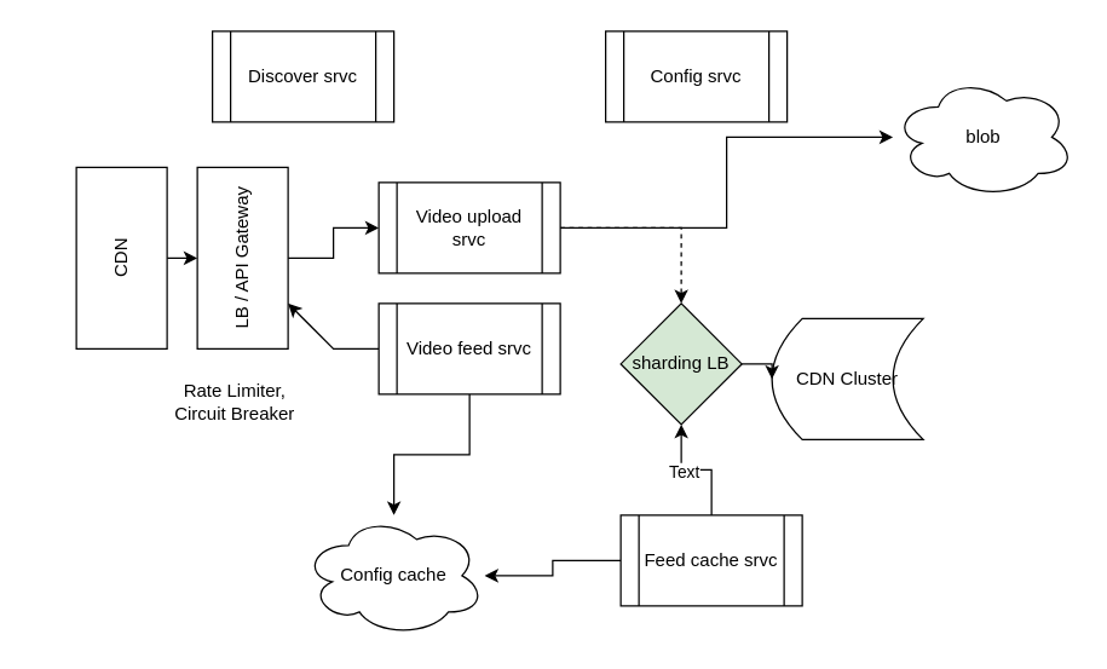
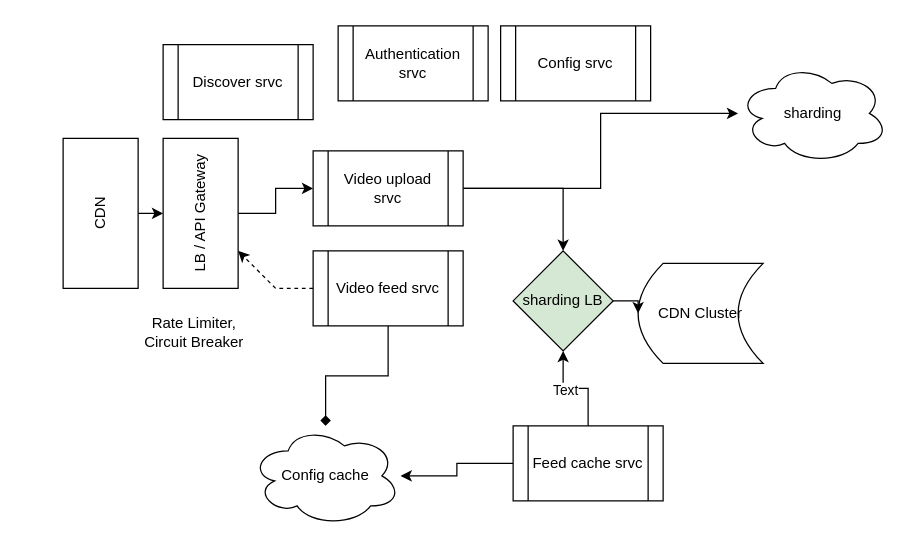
  <mxCell id="0" />
  <mxCell id="1" parent="0" />
  <mxCell id="2" value="" style="edgeStyle=orthogonalEdgeStyle;rounded=0;orthogonalLoop=1;jettySize=auto;html=1;" edge="1" parent="1" source="3" target="8"><mxGeometry relative="1" as="geometry" /></mxCell>
  <mxCell id="3" value="LB / API Gateway" style="rounded=0;whiteSpace=wrap;html=1;rotation=-90;" vertex="1" parent="1"><mxGeometry x="100" y="140" width="120" height="60" as="geometry" /></mxCell>
- <mxCell id="4" value="Discover srvc" style="shape=process;whiteSpace=wrap;html=1;backgroundOutline=1;" vertex="1" parent="1"><mxGeometry x="140" y="20" width="120" height="60" as="geometry" /></mxCell>
+ <mxCell id="4" value="Discover srvc" style="shape=process;whiteSpace=wrap;html=1;backgroundOutline=1;" vertex="1" parent="1"><mxGeometry x="130" y="35" width="120" height="60" as="geometry" /></mxCell>
  <mxCell id="5" value="Config srvc" style="shape=process;whiteSpace=wrap;html=1;backgroundOutline=1;" vertex="1" parent="1"><mxGeometry x="400" y="20" width="120" height="60" as="geometry" /></mxCell>
  <mxCell id="6" value="" style="edgeStyle=orthogonalEdgeStyle;rounded=0;orthogonalLoop=1;jettySize=auto;html=1;" edge="1" parent="1" source="8" target="13"><mxGeometry relative="1" as="geometry" /></mxCell>
- <mxCell id="7" style="edgeStyle=orthogonalEdgeStyle;rounded=0;orthogonalLoop=1;jettySize=auto;html=1;dashed=1;" edge="1" parent="1" source="8" target="24"><mxGeometry relative="1" as="geometry" /></mxCell>
+ <mxCell id="7" style="edgeStyle=orthogonalEdgeStyle;rounded=0;orthogonalLoop=1;jettySize=auto;html=1;" edge="1" parent="1" source="8" target="24"><mxGeometry relative="1" as="geometry" /></mxCell>
  <mxCell id="8" value="Video upload srvc" style="shape=process;whiteSpace=wrap;html=1;backgroundOutline=1;" vertex="1" parent="1"><mxGeometry x="250" y="120" width="120" height="60" as="geometry" /></mxCell>
+ <mxCell id="9" value="Authentication srvc" style="shape=process;whiteSpace=wrap;html=1;backgroundOutline=1;" vertex="1" parent="1"><mxGeometry x="270" y="20" width="120" height="60" as="geometry" /></mxCell>
  <mxCell id="10" value="" style="edgeStyle=orthogonalEdgeStyle;rounded=0;orthogonalLoop=1;jettySize=auto;html=1;" edge="1" parent="1" source="11"><mxGeometry relative="1" as="geometry"><mxPoint x="130" y="170" as="targetPoint" /></mxGeometry></mxCell>
  <mxCell id="11" value="CDN" style="rounded=0;whiteSpace=wrap;html=1;rotation=-90;" vertex="1" parent="1"><mxGeometry x="20" y="140" width="120" height="60" as="geometry" /></mxCell>
  <mxCell id="12" value="CDN Cluster" style="shape=dataStorage;whiteSpace=wrap;html=1;fixedSize=1;" vertex="1" parent="1"><mxGeometry x="510" y="210" width="100" height="80" as="geometry" /></mxCell>
- <mxCell id="13" value="blob" style="ellipse;shape=cloud;whiteSpace=wrap;html=1;" vertex="1" parent="1"><mxGeometry x="590" y="50" width="120" height="80" as="geometry" /></mxCell>
- <mxCell id="14" value="" style="edgeStyle=orthogonalEdgeStyle;rounded=0;orthogonalLoop=1;jettySize=auto;html=1;" edge="1" parent="1" source="16" target="17"><mxGeometry relative="1" as="geometry" /></mxCell>
- <mxCell id="15" style="edgeStyle=orthogonalEdgeStyle;rounded=0;orthogonalLoop=1;jettySize=auto;html=1;" edge="1" parent="1" source="16" target="3"><mxGeometry relative="1" as="geometry"><Array as="points"><mxPoint x="220" y="230" /></Array></mxGeometry></mxCell>
+ <mxCell id="13" value="sharding" style="ellipse;shape=cloud;whiteSpace=wrap;html=1;" vertex="1" parent="1"><mxGeometry x="590" y="50" width="120" height="80" as="geometry" /></mxCell>
+ <mxCell id="14" value="" style="edgeStyle=orthogonalEdgeStyle;rounded=0;orthogonalLoop=1;jettySize=auto;html=1;endArrow=diamond;" edge="1" parent="1" source="16" target="17"><mxGeometry relative="1" as="geometry" /></mxCell>
+ <mxCell id="15" style="edgeStyle=orthogonalEdgeStyle;rounded=0;orthogonalLoop=1;jettySize=auto;html=1;dashed=1;" edge="1" parent="1" source="16" target="3"><mxGeometry relative="1" as="geometry"><Array as="points"><mxPoint x="220" y="230" /></Array></mxGeometry></mxCell>
  <mxCell id="16" value="Video feed srvc" style="shape=process;whiteSpace=wrap;html=1;backgroundOutline=1;" vertex="1" parent="1"><mxGeometry x="250" y="200" width="120" height="60" as="geometry" /></mxCell>
  <mxCell id="17" value="Config cache" style="ellipse;shape=cloud;whiteSpace=wrap;html=1;" vertex="1" parent="1"><mxGeometry x="200" y="340" width="120" height="80" as="geometry" /></mxCell>
  <mxCell id="18" value="" style="edgeStyle=orthogonalEdgeStyle;rounded=0;orthogonalLoop=1;jettySize=auto;html=1;" edge="1" parent="1" source="21" target="17"><mxGeometry relative="1" as="geometry" /></mxCell>
  <mxCell id="19" style="edgeStyle=orthogonalEdgeStyle;rounded=0;orthogonalLoop=1;jettySize=auto;html=1;" edge="1" parent="1" source="21" target="24"><mxGeometry relative="1" as="geometry" /></mxCell>
  <mxCell id="20" value="Text" style="edgeLabel;html=1;align=center;verticalAlign=middle;resizable=0;points=[];" vertex="1" connectable="0" parent="19"><mxGeometry x="0.229" y="1" relative="1" as="geometry"><mxPoint as="offset" /></mxGeometry></mxCell>
  <mxCell id="21" value="Feed cache srvc" style="shape=process;whiteSpace=wrap;html=1;backgroundOutline=1;" vertex="1" parent="1"><mxGeometry x="410" y="340" width="120" height="60" as="geometry" /></mxCell>
  <mxCell id="22" value="Rate Limiter,&lt;br&gt;Circuit Breaker" style="text;html=1;strokeColor=none;fillColor=none;align=center;verticalAlign=middle;whiteSpace=wrap;rounded=0;" vertex="1" parent="1"><mxGeometry x="110" y="220" width="90" height="90" as="geometry" /></mxCell>
  <mxCell id="23" value="" style="edgeStyle=orthogonalEdgeStyle;rounded=0;orthogonalLoop=1;jettySize=auto;html=1;" edge="1" parent="1" source="24" target="12"><mxGeometry relative="1" as="geometry" /></mxCell>
  <mxCell id="24" value="sharding LB" style="rhombus;whiteSpace=wrap;html=1;fillColor=#d5e8d4;" vertex="1" parent="1"><mxGeometry x="410" y="200" width="80" height="80" as="geometry" /></mxCell>
